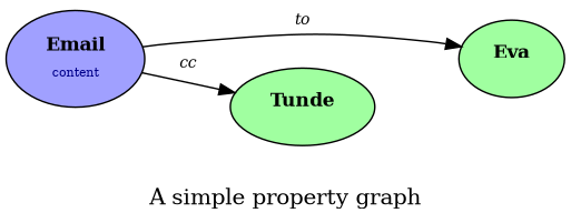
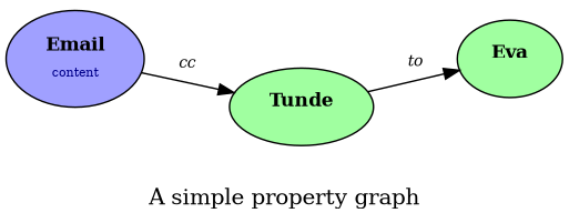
  digraph {
    label="A simple property graph"
    rankdir=LR
    splines=true
    node [fillcolor="#a0ffa0" shape=ellipse style=filled]
    n1 [fillcolor="#a0a0ff" label=<<table border="0" cellborder="0">             <tr><td align="center"><font point-size="12" color="#000000"><b>Email</b></font></td></tr>             <tr><td align="center"><font point-size="8" color="#00008a">content</font><br/></td></tr>         </table>>]
    n2 [label=<<table border="0" cellborder="0">             <tr><td align="center"><font point-size="12" color="#000000"><b>Eva</b></font></td></tr>             <tr><td align="center"></td></tr>         </table>>]
    n3 [label=<<table border="0" cellborder="0">             <tr><td align="center"><font point-size="12" color="#000000"><b>Tunde</b></font></td></tr>             <tr><td align="center"></td></tr>         </table>>]
-   n1 -> n2 [label=<<table border="0" cellborder="0">         <tr><td><font point-size="10"><i>to</i></font></td></tr>         </table>>]
+   n3 -> n2 [label=<<table border="0" cellborder="0">         <tr><td><font point-size="10"><i>to</i></font></td></tr>         </table>>]
    n1 -> n3 [label=<<table border="0" cellborder="0">         <tr><td><font point-size="10"><i>cc</i></font></td></tr>         </table>>]
  }
